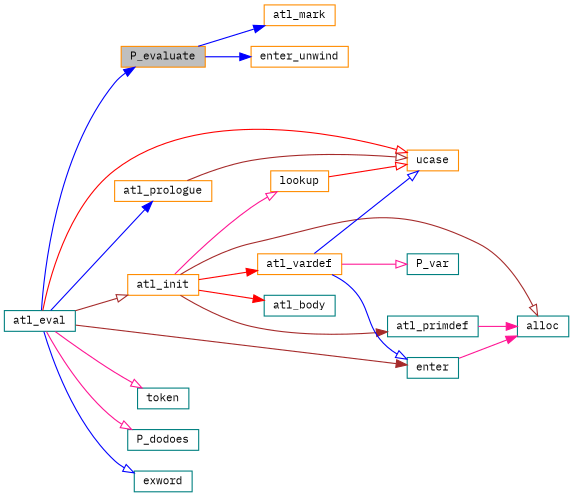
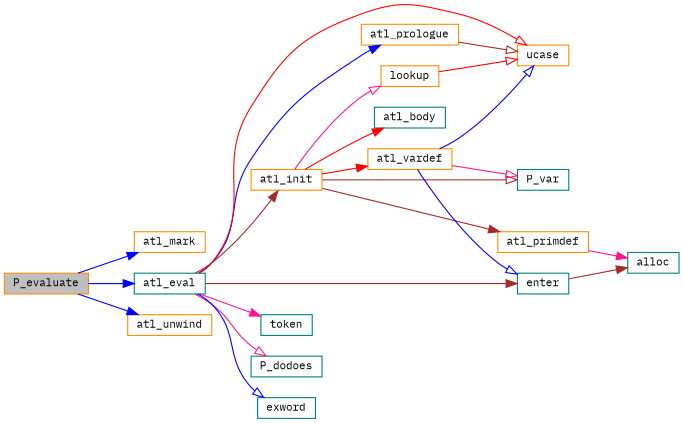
  digraph {
    fontname="IBM Plex Mono"
    rankdir=LR
    node [color=darkorange fillcolor=white fontname="IBM Plex Mono" fontsize=10 shape=record style=filled]
    edge [arrowhead=normal color=blue fontname="IBM Plex Mono" fontsize=10 labelfontname=Helvetica labelfontsize=10 style=solid]
    n1 [fillcolor=grey75 fontcolor=black height=0.2 label=P_evaluate width=0.4]
    n2 [height=0.2 label=atl_mark width=0.4]
    n3 [color=teal height=0.2 label=atl_eval width=0.4]
-   n4 [height=0.2 label=enter_unwind width=0.4]
+   n4 [height=0.2 label=atl_unwind width=0.4]
    n5 [height=0.2 label=atl_prologue width=0.4]
    n6 [height=0.2 label=ucase width=0.4]
    n7 [height=0.2 label=atl_init width=0.4]
    n8 [color=teal height=0.2 label=enter width=0.4]
    n9 [color=teal height=0.2 label=token width=0.4]
    n10 [color=teal height=0.2 label=P_dodoes width=0.4]
    n11 [color=teal height=0.2 label=exword width=0.4]
    n12 [height=0.2 label=lookup width=0.4]
-   n13 [color=teal height=0.2 label=atl_primdef width=0.4]
+   n13 [height=0.2 label=atl_primdef width=0.4]
    n14 [color=teal height=0.2 label=alloc width=0.4]
    n15 [height=0.2 label=atl_vardef width=0.4]
    n16 [color=teal height=0.2 label=atl_body width=0.4]
    n17 [color=teal height=0.2 label=P_var width=0.4]
    n1 -> n2
-   n3 -> n1
+   n1 -> n3
    n1 -> n4
    n3 -> n5
    n3 -> n6 [arrowhead=onormal color=red]
-   n3 -> n7 [arrowhead=onormal color=brown]
+   n3 -> n7 [color=brown]
    n3 -> n8 [color=brown]
-   n3 -> n9 [arrowhead=onormal color=deeppink]
+   n3 -> n9 [color=deeppink]
    n3 -> n10 [arrowhead=onormal color=deeppink]
    n3 -> n11 [arrowhead=onormal]
    n5 -> n6 [arrowhead=onormal color=brown]
    n7 -> n12 [arrowhead=onormal color=deeppink]
    n7 -> n13 [color=brown]
-   n7 -> n14 [arrowhead=onormal color=brown]
+   n7 -> n17 [arrowhead=onormal color=brown]
    n7 -> n15 [color=red]
    n7 -> n16 [color=red]
-   n8 -> n14 [color=deeppink]
+   n8 -> n14 [color=brown]
    n12 -> n6 [arrowhead=onormal color=red]
    n13 -> n14 [color=deeppink]
    n15 -> n6 [arrowhead=onormal]
    n15 -> n8 [arrowhead=onormal]
    n15 -> n17 [arrowhead=onormal color=deeppink]
  }
